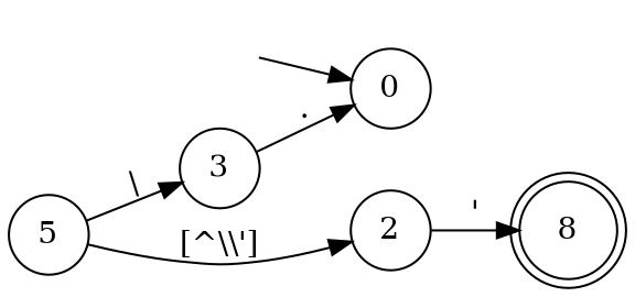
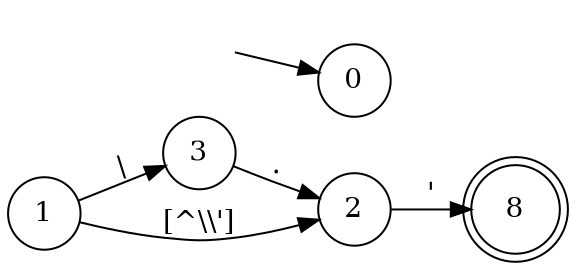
  digraph {
    rankdir=LR
    node [shape=circle style=rounded]
    s [style=invis]
    0
    n3 [label=8 shape=doublecircle]
-   1 [label=5]
+   1
    2
    3
    s -> 0
    1 -> 2 [label="[^\\\\']"]
    1 -> 3 [label="\\"]
    2 -> n3 [label="\'"]
-   3 -> 0 [label="."]
+   3 -> 2 [label="."]
  }
